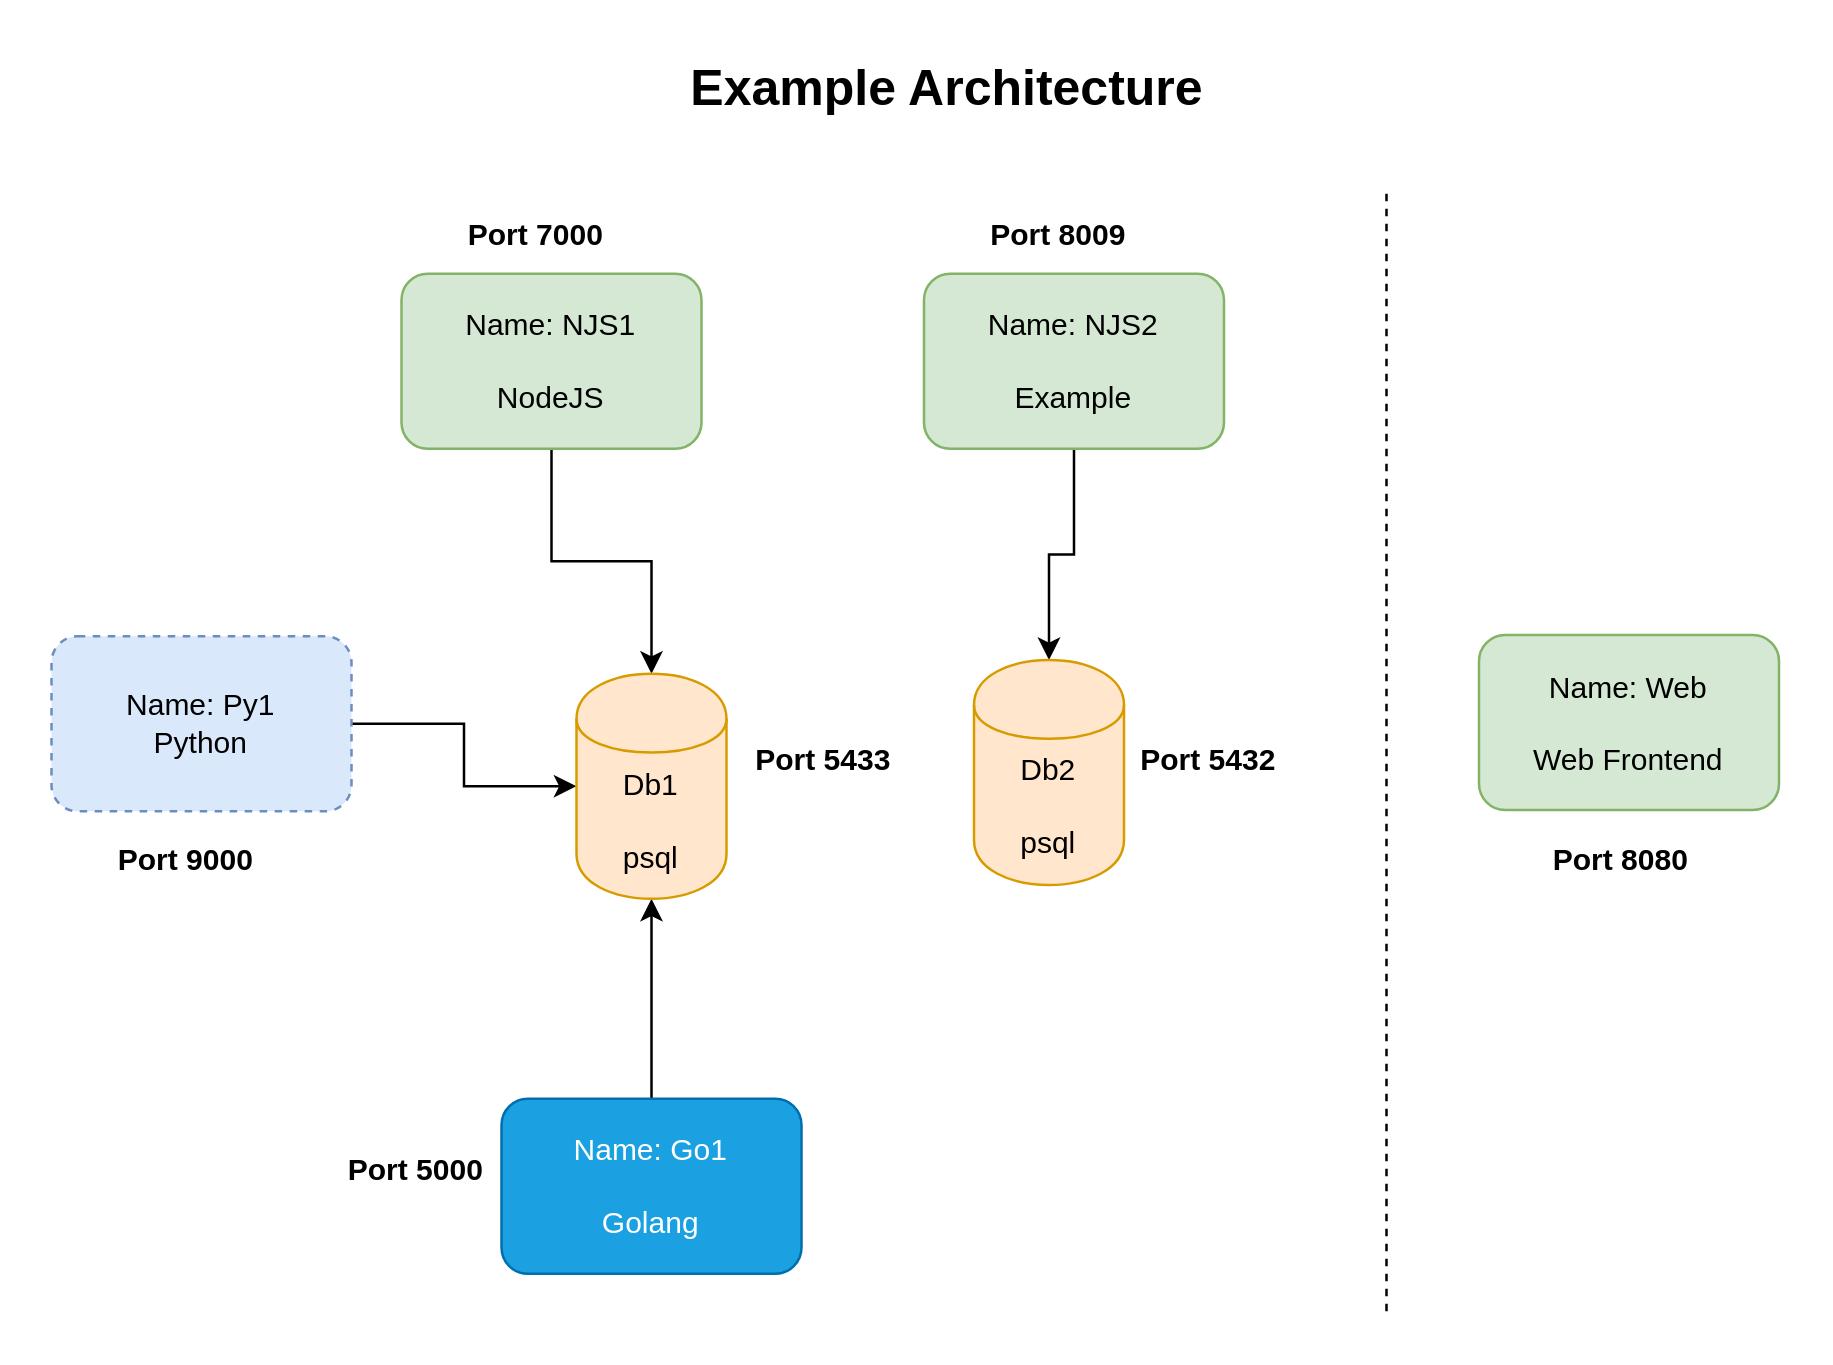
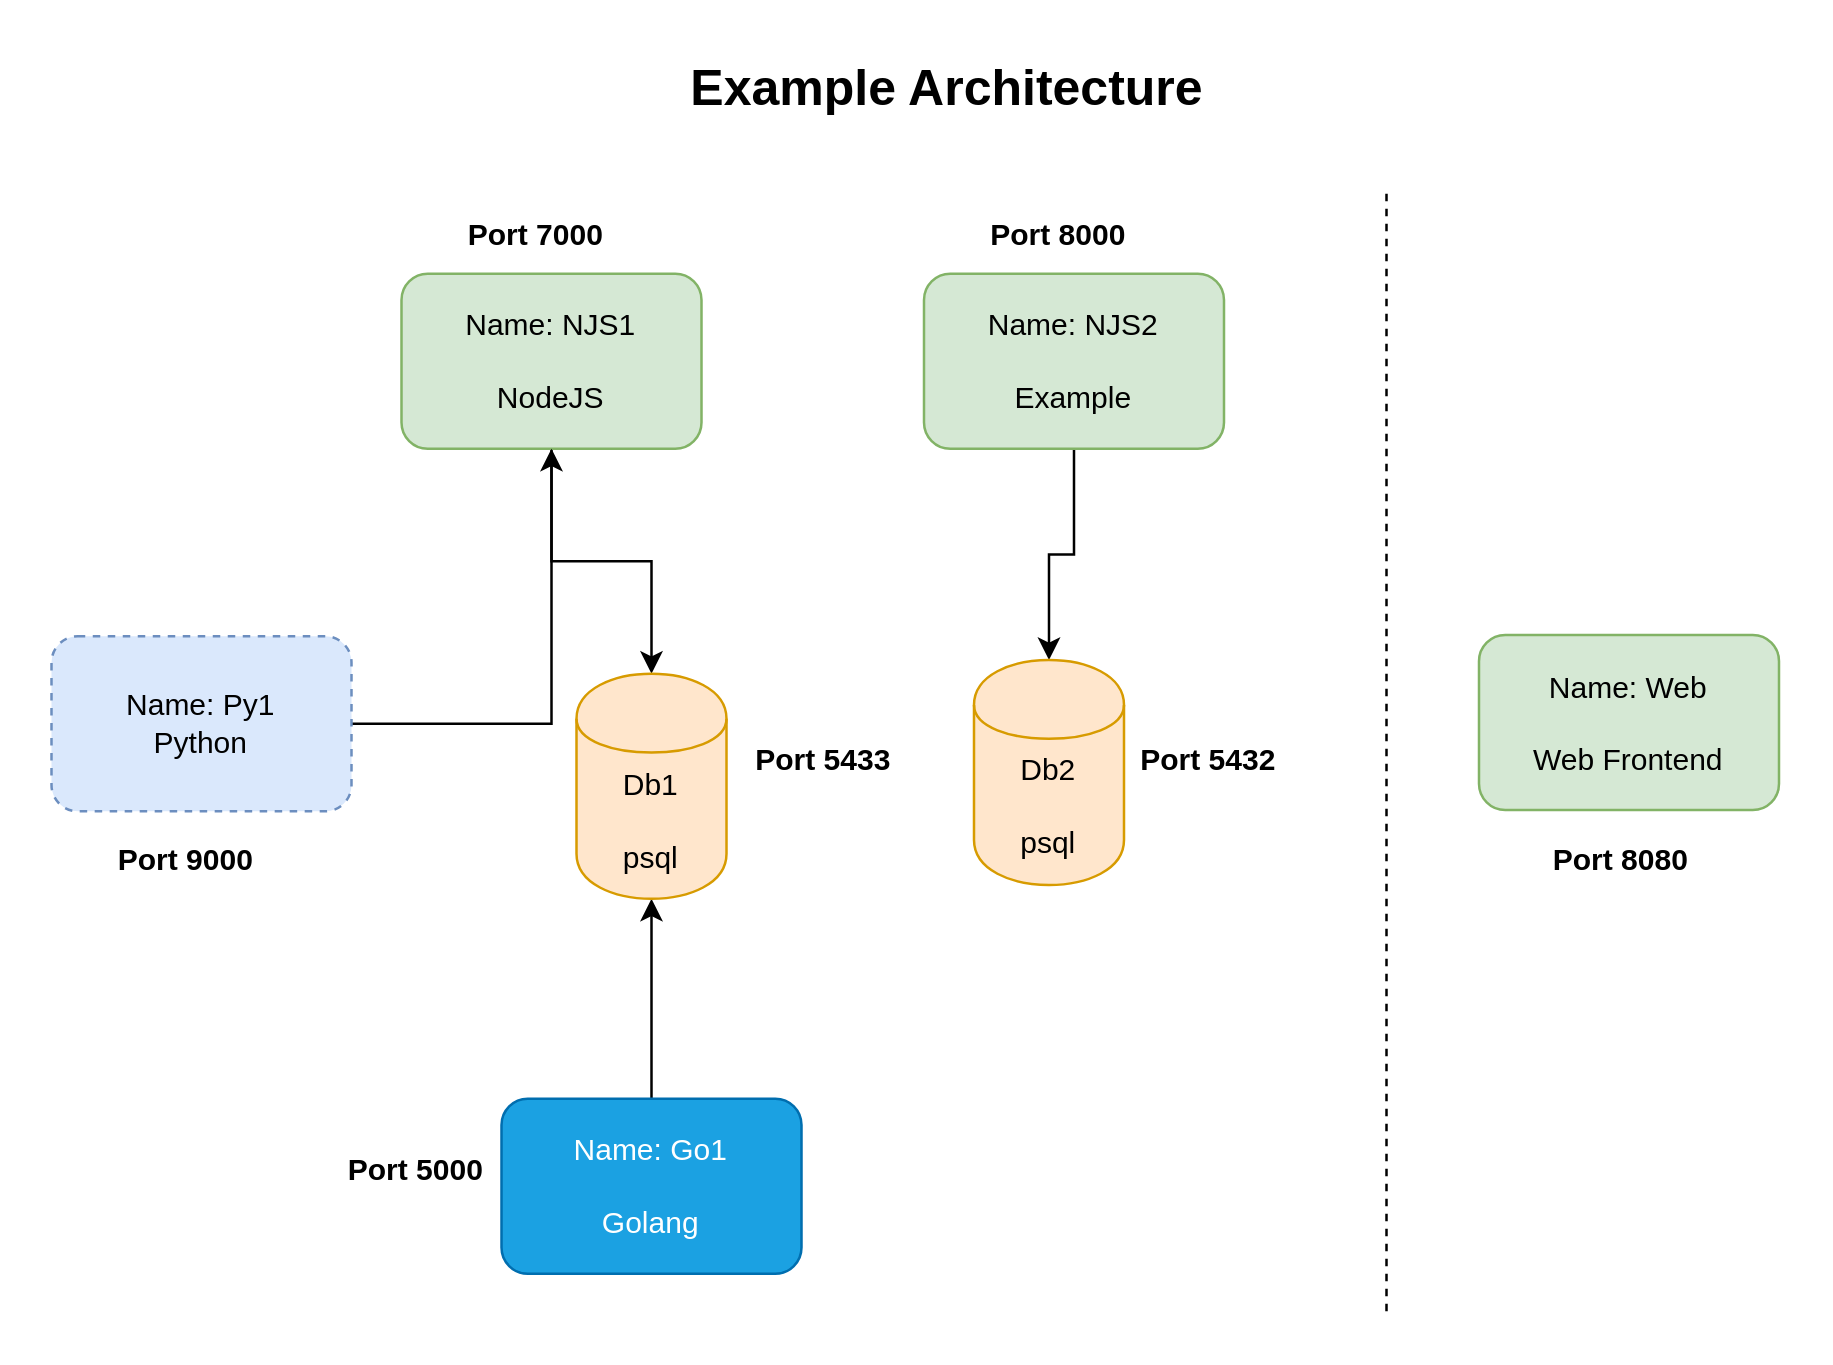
  <mxCell id="0" />
  <mxCell id="1" parent="0" />
  <mxCell id="2" style="edgeStyle=orthogonalEdgeStyle;rounded=0;orthogonalLoop=1;jettySize=auto;html=1;" parent="1" source="3" target="10" edge="1"><mxGeometry relative="1" as="geometry" /></mxCell>
  <mxCell id="3" value="Name: NJS1&lt;br&gt;&lt;br&gt;NodeJS " style="rounded=1;whiteSpace=wrap;html=1;fillColor=#d5e8d4;strokeColor=#82b366;" parent="1" vertex="1"><mxGeometry x="160" y="109" width="120" height="70" as="geometry" /></mxCell>
  <mxCell id="4" style="edgeStyle=orthogonalEdgeStyle;rounded=0;orthogonalLoop=1;jettySize=auto;html=1;entryX=0.5;entryY=0;entryDx=0;entryDy=0;" parent="1" source="5" target="11" edge="1"><mxGeometry relative="1" as="geometry" /></mxCell>
  <mxCell id="5" value="Name: NJS2&lt;br&gt;&lt;br&gt;Example " style="rounded=1;whiteSpace=wrap;html=1;fillColor=#d5e8d4;strokeColor=#82b366;" parent="1" vertex="1"><mxGeometry x="369" y="109" width="120" height="70" as="geometry" /></mxCell>
- <mxCell id="6" style="edgeStyle=orthogonalEdgeStyle;rounded=0;orthogonalLoop=1;jettySize=auto;html=1;" parent="1" source="7" target="10" edge="1"><mxGeometry relative="1" as="geometry" /></mxCell>
+ <mxCell id="6" style="edgeStyle=orthogonalEdgeStyle;rounded=0;orthogonalLoop=1;jettySize=auto;html=1;" parent="1" source="7" target="3" edge="1"><mxGeometry relative="1" as="geometry" /></mxCell>
  <mxCell id="7" value="Name: Py1&lt;br&gt;Python" style="rounded=1;whiteSpace=wrap;html=1;fillColor=#dae8fc;strokeColor=#6c8ebf;dashed=1;" parent="1" vertex="1"><mxGeometry x="20" y="254" width="120" height="70" as="geometry" /></mxCell>
  <mxCell id="8" style="edgeStyle=orthogonalEdgeStyle;rounded=0;orthogonalLoop=1;jettySize=auto;html=1;entryX=0.5;entryY=1;entryDx=0;entryDy=0;" parent="1" source="9" target="10" edge="1"><mxGeometry relative="1" as="geometry" /></mxCell>
  <mxCell id="9" value="&lt;div&gt;Name: Go1&lt;/div&gt;&lt;div&gt;&lt;br&gt;&lt;/div&gt;Golang" style="rounded=1;whiteSpace=wrap;html=1;fillColor=#1ba1e2;strokeColor=#006EAF;fontColor=#ffffff;" parent="1" vertex="1"><mxGeometry x="200" y="439" width="120" height="70" as="geometry" /></mxCell>
  <mxCell id="10" value="&lt;div&gt;Db1&lt;/div&gt;&lt;div&gt;&lt;br&gt;&lt;/div&gt;&lt;div&gt;psql&lt;br&gt;&lt;/div&gt;" style="shape=cylinder;whiteSpace=wrap;html=1;boundedLbl=1;backgroundOutline=1;fillColor=#ffe6cc;strokeColor=#d79b00;" parent="1" vertex="1"><mxGeometry x="230" y="269" width="60" height="90" as="geometry" /></mxCell>
  <mxCell id="11" value="&lt;div&gt;Db2&lt;/div&gt;&lt;div&gt;&lt;br&gt;&lt;/div&gt;&lt;div&gt;psql&lt;/div&gt;" style="shape=cylinder;whiteSpace=wrap;html=1;boundedLbl=1;backgroundOutline=1;fillColor=#ffe6cc;strokeColor=#d79b00;" parent="1" vertex="1"><mxGeometry x="389" y="263.5" width="60" height="90" as="geometry" /></mxCell>
  <mxCell id="12" value="&lt;div&gt;Port 5432&lt;/div&gt;&lt;div&gt;&lt;br&gt;&lt;/div&gt;" style="text;html=1;resizable=0;points=[];autosize=1;align=left;verticalAlign=top;spacingTop=-4;fontStyle=1" parent="1" vertex="1"><mxGeometry x="454" y="293.5" width="70" height="30" as="geometry" /></mxCell>
  <mxCell id="13" value="Port 5433" style="text;html=1;resizable=0;points=[];autosize=1;align=left;verticalAlign=top;spacingTop=-4;fontStyle=1" parent="1" vertex="1"><mxGeometry x="300" y="294" width="70" height="20" as="geometry" /></mxCell>
- <mxCell id="14" value="&lt;div&gt;Port 8009&lt;/div&gt;&lt;div&gt;&lt;br&gt;&lt;/div&gt;" style="text;html=1;resizable=0;points=[];autosize=1;align=left;verticalAlign=top;spacingTop=-4;fontStyle=1" parent="1" vertex="1"><mxGeometry x="394" y="84" width="70" height="30" as="geometry" /></mxCell>
+ <mxCell id="14" value="&lt;div&gt;Port 8000&lt;/div&gt;&lt;div&gt;&lt;br&gt;&lt;/div&gt;" style="text;html=1;resizable=0;points=[];autosize=1;align=left;verticalAlign=top;spacingTop=-4;fontStyle=1" parent="1" vertex="1"><mxGeometry x="394" y="84" width="70" height="30" as="geometry" /></mxCell>
  <mxCell id="15" value="&lt;div&gt;Port 9000&lt;br&gt;&lt;/div&gt;" style="text;html=1;resizable=0;points=[];autosize=1;align=left;verticalAlign=top;spacingTop=-4;fontStyle=1" parent="1" vertex="1"><mxGeometry x="45" y="333.5" width="70" height="20" as="geometry" /></mxCell>
  <mxCell id="16" value="Port 5000" style="text;html=1;resizable=0;points=[];autosize=1;align=left;verticalAlign=top;spacingTop=-4;fontStyle=1" parent="1" vertex="1"><mxGeometry x="137" y="458" width="70" height="20" as="geometry" /></mxCell>
  <mxCell id="17" value="Port 7000" style="text;html=1;resizable=0;points=[];autosize=1;align=left;verticalAlign=top;spacingTop=-4;fontStyle=1" parent="1" vertex="1"><mxGeometry x="185" y="84" width="70" height="20" as="geometry" /></mxCell>
  <mxCell id="18" value="Name: Web&lt;br&gt;&lt;br&gt;Web Frontend" style="rounded=1;whiteSpace=wrap;html=1;fillColor=#d5e8d4;strokeColor=#82b366;" parent="1" vertex="1"><mxGeometry x="591" y="253.5" width="120" height="70" as="geometry" /></mxCell>
  <mxCell id="19" value="Port 8080" style="text;html=1;resizable=0;points=[];autosize=1;align=left;verticalAlign=top;spacingTop=-4;fontStyle=1" parent="1" vertex="1"><mxGeometry x="619" y="333.5" width="70" height="20" as="geometry" /></mxCell>
  <mxCell id="20" value="" style="endArrow=none;dashed=1;html=1;fontColor=#FFC02B;labelBorderColor=#FF9E4A;align=center;verticalAlign=middle;" parent="1" edge="1"><mxGeometry width="50" height="50" relative="1" as="geometry"><mxPoint x="554" y="524" as="sourcePoint" /><mxPoint x="554" y="74" as="targetPoint" /></mxGeometry></mxCell>
  <mxCell id="21" value="Example Architecture" style="text;html=1;resizable=0;points=[];autosize=1;align=center;verticalAlign=top;spacingTop=-4;fontStyle=1;fontSize=20;" parent="1" vertex="1"><mxGeometry x="313" y="20" width="130" height="20" as="geometry" /></mxCell>
